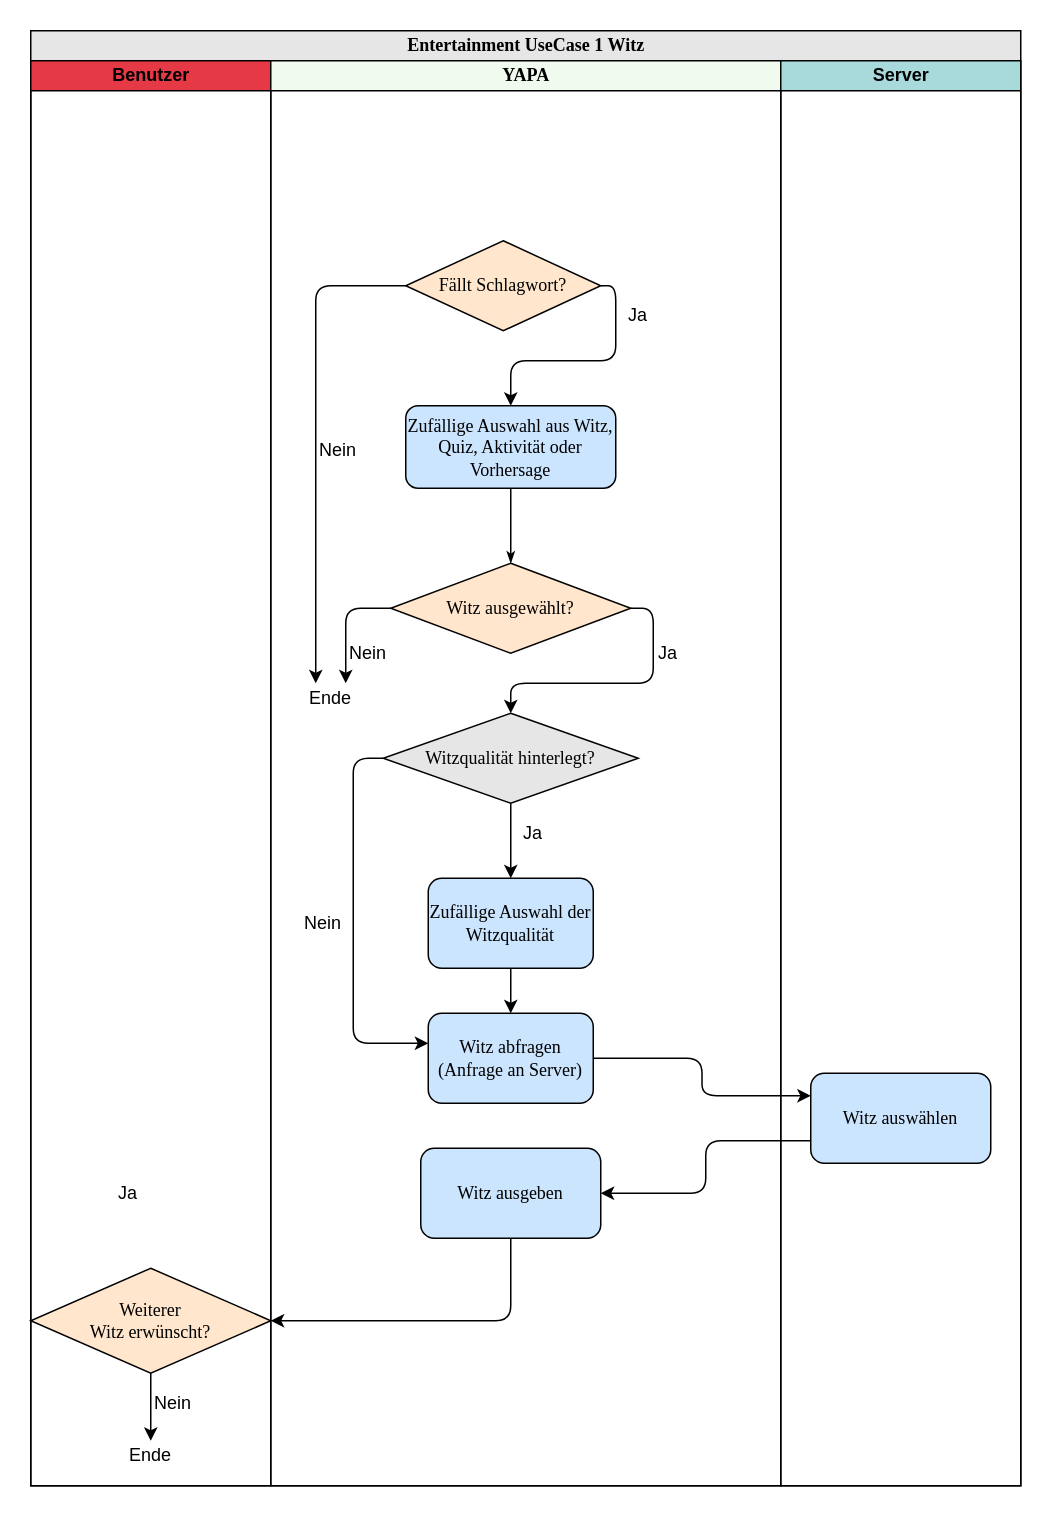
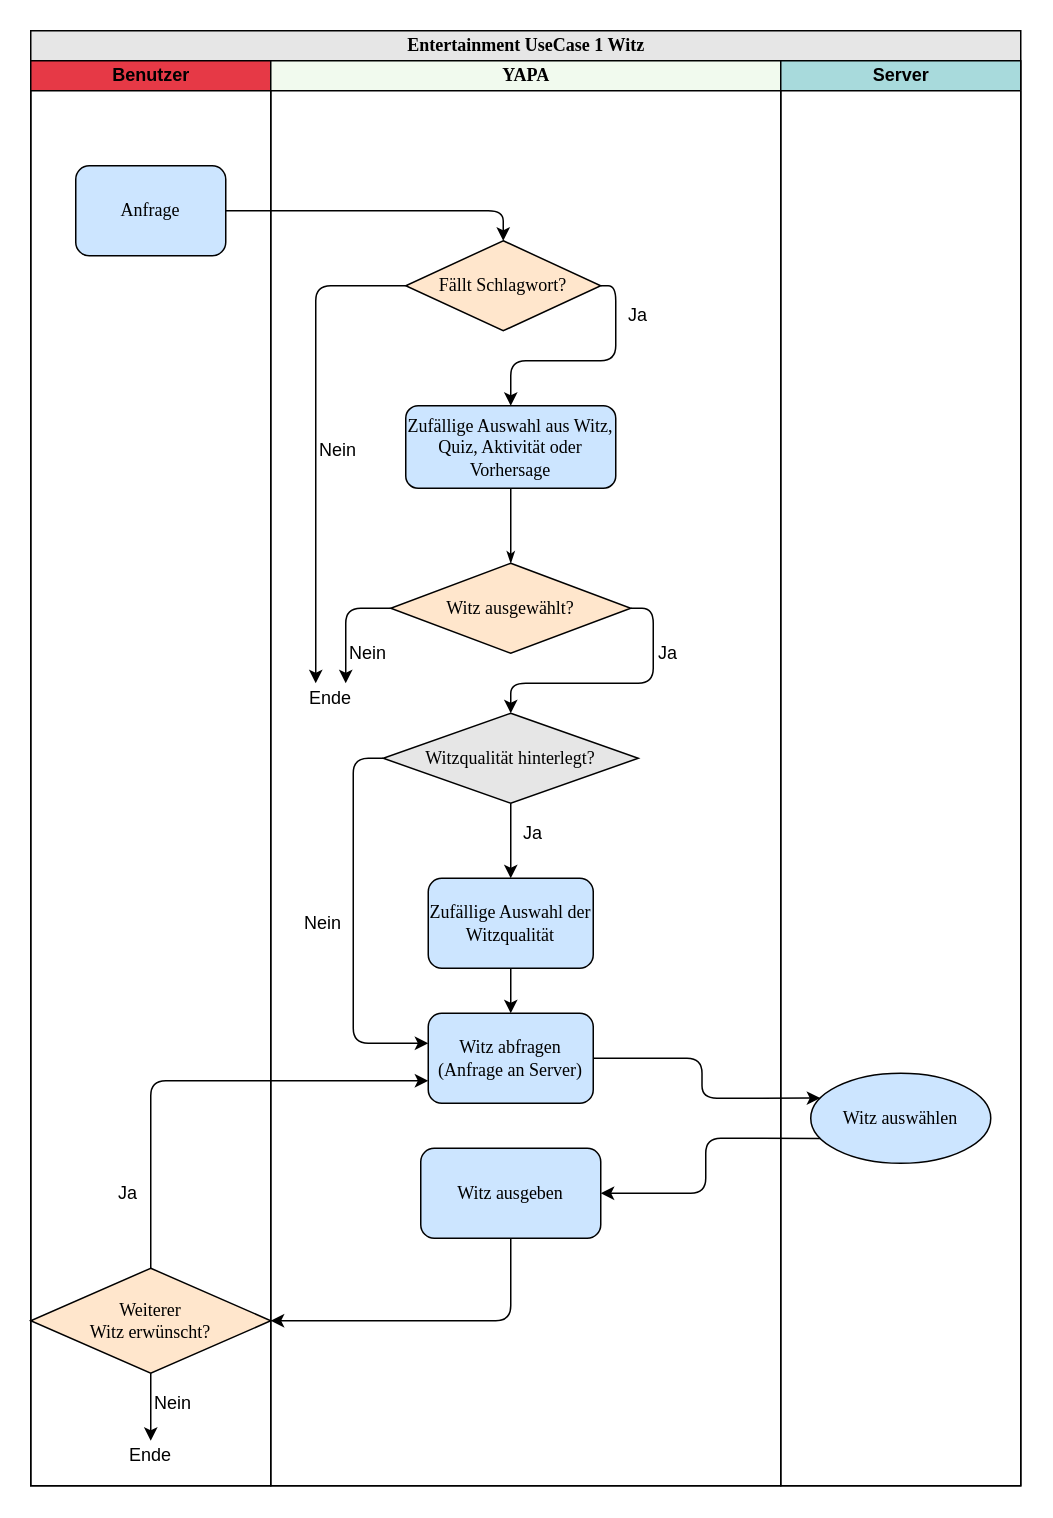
  <mxCell id="0" />
  <mxCell id="1" parent="0" />
  <mxCell id="2" value="&lt;font style=&quot;font-size: 12px&quot;&gt;Entertainment UseCase 1 Witz&lt;/font&gt;" style="swimlane;html=1;childLayout=stackLayout;startSize=20;rounded=0;shadow=0;labelBackgroundColor=none;strokeWidth=1;fontFamily=Verdana;fontSize=8;align=center;fillColor=#E6E6E6;" parent="1" vertex="1"><mxGeometry x="20" y="20" width="660" height="970" as="geometry" /></mxCell>
  <mxCell id="3" value="Benutzer" style="swimlane;html=1;startSize=20;fillColor=#E63946;" parent="2" vertex="1"><mxGeometry y="20" width="160" height="950" as="geometry" /></mxCell>
+ <mxCell id="4" value="&lt;font style=&quot;font-size: 12px&quot;&gt;Anfrage&lt;/font&gt;" style="rounded=1;whiteSpace=wrap;html=1;shadow=0;labelBackgroundColor=none;strokeWidth=1;fontFamily=Verdana;fontSize=8;align=center;fillColor=#CCE5FF;" parent="3" vertex="1"><mxGeometry x="30" y="70" width="100" height="60" as="geometry" /></mxCell>
  <mxCell id="5" value="Ja" style="text;html=1;strokeColor=none;fillColor=none;align=center;verticalAlign=middle;whiteSpace=wrap;rounded=0;fontSize=12;" parent="3" vertex="1"><mxGeometry x="50" y="745" width="30" height="20" as="geometry" /></mxCell>
  <mxCell id="6" value="Weiterer &lt;br&gt;Witz erwünscht?" style="rhombus;whiteSpace=wrap;html=1;rounded=0;shadow=0;labelBackgroundColor=none;strokeWidth=1;fontFamily=Verdana;fontSize=12;align=center;fillColor=#FFE6CC;" parent="3" vertex="1"><mxGeometry y="805" width="160" height="70" as="geometry" /></mxCell>
  <mxCell id="7" value="Ende" style="text;html=1;strokeColor=none;fillColor=none;align=center;verticalAlign=middle;whiteSpace=wrap;rounded=0;" parent="3" vertex="1"><mxGeometry x="60" y="920" width="40" height="20" as="geometry" /></mxCell>
  <mxCell id="8" style="edgeStyle=orthogonalEdgeStyle;rounded=0;orthogonalLoop=1;jettySize=auto;html=1;exitX=0.5;exitY=1;exitDx=0;exitDy=0;fontSize=12;entryX=0.5;entryY=0;entryDx=0;entryDy=0;" parent="3" source="6" target="7" edge="1"><mxGeometry relative="1" as="geometry"><mxPoint x="80" y="915" as="sourcePoint" /><mxPoint x="80" y="925" as="targetPoint" /></mxGeometry></mxCell>
  <mxCell id="9" value="Nein" style="text;html=1;strokeColor=none;fillColor=none;align=center;verticalAlign=middle;whiteSpace=wrap;rounded=0;fontSize=12;" parent="3" vertex="1"><mxGeometry x="80" y="885" width="30" height="20" as="geometry" /></mxCell>
  <mxCell id="10" value="&lt;font face=&quot;Verdana&quot;&gt;YAPA&lt;/font&gt;" style="swimlane;html=1;startSize=20;fillColor=#F1FAEE;" parent="2" vertex="1"><mxGeometry x="160" y="20" width="340" height="950" as="geometry" /></mxCell>
  <mxCell id="11" value="&lt;font style=&quot;font-size: 12px&quot;&gt;Zufällige Auswahl aus Witz, Quiz, Aktivität oder Vorhersage&lt;/font&gt;" style="rounded=1;whiteSpace=wrap;html=1;shadow=0;labelBackgroundColor=none;strokeWidth=1;fontFamily=Verdana;fontSize=8;align=center;fillColor=#CCE5FF;" parent="10" vertex="1"><mxGeometry x="90" y="230" width="140" height="55" as="geometry" /></mxCell>
  <mxCell id="12" style="edgeStyle=orthogonalEdgeStyle;rounded=1;orthogonalLoop=1;jettySize=auto;html=1;exitX=0;exitY=0.5;exitDx=0;exitDy=0;entryX=0.75;entryY=0;entryDx=0;entryDy=0;" parent="10" source="14" target="31" edge="1"><mxGeometry relative="1" as="geometry"><mxPoint x="60" y="415" as="targetPoint" /></mxGeometry></mxCell>
  <mxCell id="13" style="edgeStyle=orthogonalEdgeStyle;rounded=1;orthogonalLoop=1;jettySize=auto;html=1;exitX=1;exitY=0.5;exitDx=0;exitDy=0;" parent="10" source="14" target="24" edge="1"><mxGeometry relative="1" as="geometry"><mxPoint x="260" y="435" as="targetPoint" /><Array as="points"><mxPoint x="255" y="365" /><mxPoint x="255" y="415" /><mxPoint x="160" y="415" /></Array></mxGeometry></mxCell>
  <mxCell id="14" value="Witz ausgewählt?" style="rhombus;whiteSpace=wrap;html=1;rounded=0;shadow=0;labelBackgroundColor=none;strokeWidth=1;fontFamily=Verdana;fontSize=12;align=center;fillColor=#FFE6CC;" parent="10" vertex="1"><mxGeometry x="80" y="335" width="160" height="60" as="geometry" /></mxCell>
  <mxCell id="15" style="edgeStyle=orthogonalEdgeStyle;rounded=1;html=1;labelBackgroundColor=none;startArrow=none;startFill=0;startSize=5;endArrow=classicThin;endFill=1;endSize=5;jettySize=auto;orthogonalLoop=1;strokeWidth=1;fontFamily=Verdana;fontSize=8;entryX=0.5;entryY=0;entryDx=0;entryDy=0;" parent="10" source="11" target="14" edge="1"><mxGeometry relative="1" as="geometry"><Array as="points"><mxPoint x="160" y="320" /><mxPoint x="160" y="345" /></Array><mxPoint x="-90" y="320" as="targetPoint" /></mxGeometry></mxCell>
  <mxCell id="16" style="edgeStyle=orthogonalEdgeStyle;rounded=1;orthogonalLoop=1;jettySize=auto;html=1;exitX=1;exitY=0.5;exitDx=0;exitDy=0;entryX=0.5;entryY=0;entryDx=0;entryDy=0;fontSize=12;" parent="10" source="18" target="11" edge="1"><mxGeometry relative="1" as="geometry"><Array as="points"><mxPoint x="230" y="150" /><mxPoint x="230" y="200" /><mxPoint x="160" y="200" /></Array></mxGeometry></mxCell>
  <mxCell id="17" style="edgeStyle=orthogonalEdgeStyle;rounded=1;orthogonalLoop=1;jettySize=auto;html=1;exitX=0;exitY=0.5;exitDx=0;exitDy=0;entryX=0.25;entryY=0;entryDx=0;entryDy=0;fontSize=12;" parent="10" source="18" target="31" edge="1"><mxGeometry relative="1" as="geometry"><Array as="points"><mxPoint x="30" y="150" /></Array><mxPoint x="20" y="200" as="targetPoint" /></mxGeometry></mxCell>
  <mxCell id="18" value="Fällt Schlagwort?" style="rhombus;whiteSpace=wrap;html=1;rounded=0;shadow=0;labelBackgroundColor=none;strokeWidth=1;fontFamily=Verdana;fontSize=12;align=center;fillColor=#FFE6CC;" parent="10" vertex="1"><mxGeometry x="90" y="120" width="130" height="60" as="geometry" /></mxCell>
  <mxCell id="19" value="&lt;div&gt;Nein&lt;/div&gt;" style="text;html=1;strokeColor=none;fillColor=none;align=center;verticalAlign=middle;whiteSpace=wrap;rounded=0;fontSize=12;" parent="10" vertex="1"><mxGeometry x="30" y="250" width="30" height="20" as="geometry" /></mxCell>
  <mxCell id="20" value="&lt;div&gt;Nein&lt;/div&gt;" style="text;html=1;strokeColor=none;fillColor=none;align=center;verticalAlign=middle;whiteSpace=wrap;rounded=0;fontSize=12;" parent="10" vertex="1"><mxGeometry x="50" y="385" width="30" height="20" as="geometry" /></mxCell>
  <mxCell id="21" value="Ja" style="text;html=1;strokeColor=none;fillColor=none;align=center;verticalAlign=middle;whiteSpace=wrap;rounded=0;fontSize=12;" parent="10" vertex="1"><mxGeometry x="230" y="160" width="30" height="20" as="geometry" /></mxCell>
  <mxCell id="22" value="Ja" style="text;html=1;strokeColor=none;fillColor=none;align=center;verticalAlign=middle;whiteSpace=wrap;rounded=0;fontSize=12;" parent="10" vertex="1"><mxGeometry x="250" y="385" width="30" height="20" as="geometry" /></mxCell>
  <mxCell id="23" style="edgeStyle=orthogonalEdgeStyle;rounded=0;orthogonalLoop=1;jettySize=auto;html=1;exitX=0.5;exitY=1;exitDx=0;exitDy=0;" parent="10" source="24" target="26" edge="1"><mxGeometry relative="1" as="geometry" /></mxCell>
  <mxCell id="24" value="Witzqualität hinterlegt?" style="rhombus;whiteSpace=wrap;html=1;rounded=0;shadow=0;labelBackgroundColor=none;strokeWidth=1;fontFamily=Verdana;fontSize=12;align=center;fillColor=#e6e6e6;" parent="10" vertex="1"><mxGeometry x="75" y="435" width="170" height="60" as="geometry" /></mxCell>
  <mxCell id="25" style="edgeStyle=orthogonalEdgeStyle;rounded=0;orthogonalLoop=1;jettySize=auto;html=1;exitX=0.5;exitY=1;exitDx=0;exitDy=0;entryX=0.5;entryY=0;entryDx=0;entryDy=0;" parent="10" source="26" target="27" edge="1"><mxGeometry relative="1" as="geometry" /></mxCell>
  <mxCell id="26" value="&lt;font style=&quot;font-size: 12px&quot;&gt;Zufällige Auswahl der Witzqualität&lt;/font&gt;" style="rounded=1;whiteSpace=wrap;html=1;shadow=0;labelBackgroundColor=none;strokeWidth=1;fontFamily=Verdana;fontSize=8;align=center;fillColor=#CCE5FF;" parent="10" vertex="1"><mxGeometry x="105" y="545" width="110" height="60" as="geometry" /></mxCell>
  <mxCell id="27" value="&lt;font style=&quot;font-size: 12px&quot;&gt;Witz abfragen (Anfrage an Server)&lt;/font&gt;" style="rounded=1;whiteSpace=wrap;html=1;shadow=0;labelBackgroundColor=none;strokeWidth=1;fontFamily=Verdana;fontSize=8;align=center;fillColor=#CCE5FF;" parent="10" vertex="1"><mxGeometry x="105" y="635" width="110" height="60" as="geometry" /></mxCell>
  <mxCell id="28" style="edgeStyle=orthogonalEdgeStyle;rounded=1;orthogonalLoop=1;jettySize=auto;html=1;exitX=0;exitY=0.5;exitDx=0;exitDy=0;" parent="10" source="24" edge="1"><mxGeometry relative="1" as="geometry"><mxPoint x="90" y="375" as="sourcePoint" /><mxPoint x="105" y="655" as="targetPoint" /><Array as="points"><mxPoint x="55" y="465" /><mxPoint x="55" y="655" /><mxPoint x="105" y="655" /></Array></mxGeometry></mxCell>
  <mxCell id="29" value="&lt;div&gt;Nein&lt;/div&gt;" style="text;html=1;strokeColor=none;fillColor=none;align=center;verticalAlign=middle;whiteSpace=wrap;rounded=0;fontSize=12;" parent="10" vertex="1"><mxGeometry x="20" y="565" width="30" height="20" as="geometry" /></mxCell>
  <mxCell id="30" value="Ja" style="text;html=1;strokeColor=none;fillColor=none;align=center;verticalAlign=middle;whiteSpace=wrap;rounded=0;fontSize=12;" parent="10" vertex="1"><mxGeometry x="160" y="505" width="30" height="20" as="geometry" /></mxCell>
  <mxCell id="31" value="Ende" style="text;html=1;strokeColor=none;fillColor=none;align=center;verticalAlign=middle;whiteSpace=wrap;rounded=0;fontSize=12;" parent="10" vertex="1"><mxGeometry x="20" y="415" width="40" height="20" as="geometry" /></mxCell>
  <mxCell id="32" value="&lt;span style=&quot;font-size: 12px&quot;&gt;Witz ausgeben&lt;/span&gt;" style="rounded=1;whiteSpace=wrap;html=1;shadow=0;labelBackgroundColor=none;strokeWidth=1;fontFamily=Verdana;fontSize=8;align=center;fillColor=#CCE5FF;" parent="10" vertex="1"><mxGeometry x="100" y="725" width="120" height="60" as="geometry" /></mxCell>
  <mxCell id="33" style="edgeStyle=orthogonalEdgeStyle;rounded=1;orthogonalLoop=1;jettySize=auto;html=1;fontSize=12;exitX=1;exitY=0.5;exitDx=0;exitDy=0;entryX=0;entryY=0.25;entryDx=0;entryDy=0;" parent="2" source="27" target="38" edge="1"><mxGeometry relative="1" as="geometry"><mxPoint x="480" y="645" as="sourcePoint" /><mxPoint x="600" y="670" as="targetPoint" /></mxGeometry></mxCell>
  <mxCell id="34" style="edgeStyle=orthogonalEdgeStyle;rounded=1;orthogonalLoop=1;jettySize=auto;html=1;fontSize=12;exitX=0;exitY=0.75;exitDx=0;exitDy=0;" parent="2" source="38" target="32" edge="1"><mxGeometry relative="1" as="geometry"><mxPoint x="400" y="875" as="sourcePoint" /><mxPoint x="545" y="900" as="targetPoint" /></mxGeometry></mxCell>
  <mxCell id="35" style="edgeStyle=orthogonalEdgeStyle;rounded=1;orthogonalLoop=1;jettySize=auto;html=1;exitX=0.5;exitY=1;exitDx=0;exitDy=0;entryX=1;entryY=0.5;entryDx=0;entryDy=0;fontSize=12;" parent="2" source="32" target="6" edge="1"><mxGeometry relative="1" as="geometry"><mxPoint x="250" y="705" as="sourcePoint" /><mxPoint x="10" y="765" as="targetPoint" /><Array as="points"><mxPoint x="320" y="860" /></Array></mxGeometry></mxCell>
+ <mxCell id="36" style="edgeStyle=orthogonalEdgeStyle;rounded=1;orthogonalLoop=1;jettySize=auto;html=1;fontSize=12;entryX=0;entryY=0.75;entryDx=0;entryDy=0;exitX=0.5;exitY=0;exitDx=0;exitDy=0;" parent="2" source="6" target="27" edge="1"><mxGeometry relative="1" as="geometry"><mxPoint x="220" y="955" as="sourcePoint" /><mxPoint x="410" y="860" as="targetPoint" /></mxGeometry></mxCell>
  <mxCell id="37" value="Server" style="swimlane;html=1;startSize=20;fillColor=#A8DADC;" parent="2" vertex="1"><mxGeometry x="500" y="20" width="160" height="950" as="geometry" /></mxCell>
- <mxCell id="38" value="&lt;font style=&quot;font-size: 12px&quot;&gt;Witz auswählen&lt;br&gt;&lt;/font&gt;" style="rounded=1;whiteSpace=wrap;html=1;shadow=0;labelBackgroundColor=none;strokeWidth=1;fontFamily=Verdana;fontSize=8;align=center;fillColor=#CCE5FF;" parent="37" vertex="1"><mxGeometry x="20" y="675" width="120" height="60" as="geometry" /></mxCell>
+ <mxCell id="38" value="&lt;font style=&quot;font-size: 12px&quot;&gt;Witz auswählen&lt;br&gt;&lt;/font&gt;" style="ellipse;whiteSpace=wrap;html=1;shadow=0;labelBackgroundColor=none;strokeWidth=1;fontFamily=Verdana;fontSize=8;align=center;fillColor=#CCE5FF;" parent="37" vertex="1"><mxGeometry x="20" y="675" width="120" height="60" as="geometry" /></mxCell>
+ <mxCell id="39" style="edgeStyle=orthogonalEdgeStyle;rounded=1;orthogonalLoop=1;jettySize=auto;html=1;exitX=1;exitY=0.5;exitDx=0;exitDy=0;entryX=0.5;entryY=0;entryDx=0;entryDy=0;fontSize=12;" parent="2" source="4" target="18" edge="1"><mxGeometry relative="1" as="geometry" /></mxCell>
